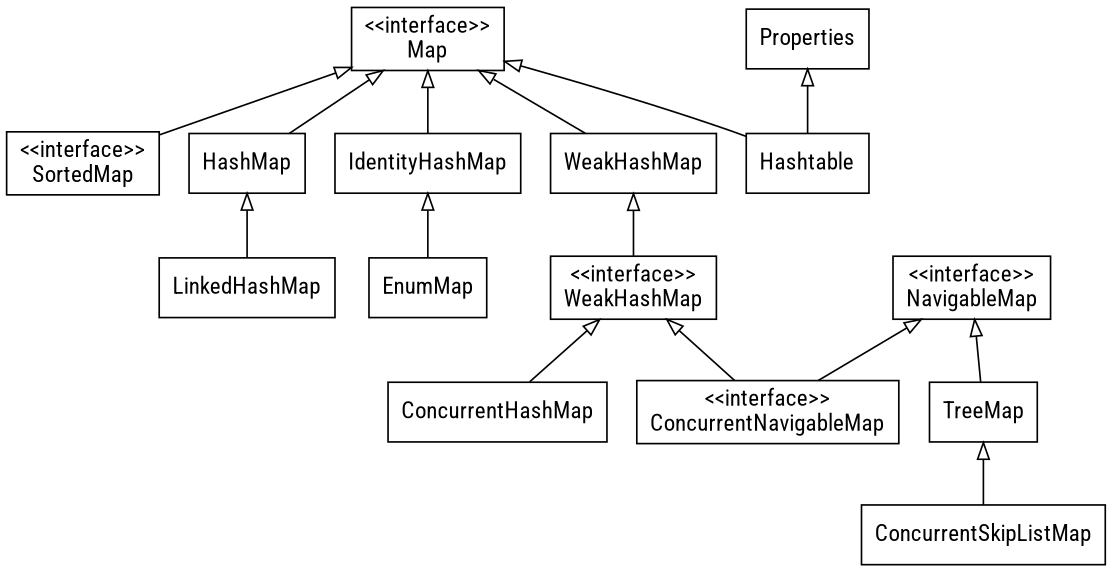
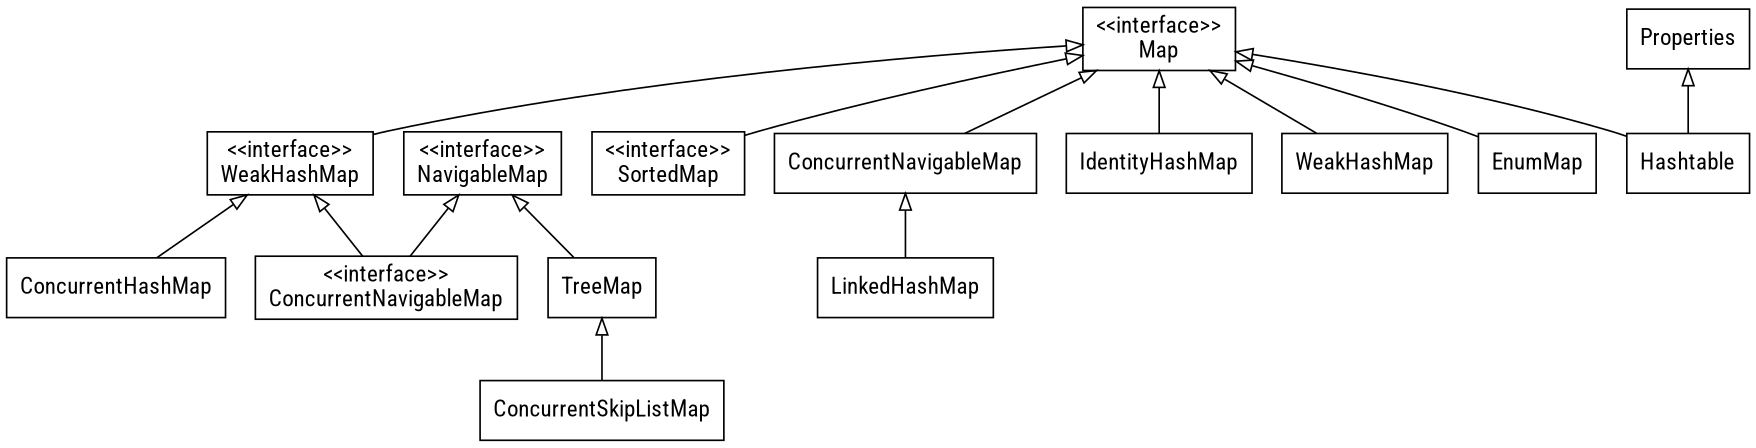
  digraph {
    fontname="Roboto Condensed"
    rankdir=BT
    node [fontname="Roboto Condensed" shape=record]
    edge [arrowhead=empty fontname="Roboto Condensed"]
    n1 [label="\<\<interface\>\>\nMap"]
    n2 [label="\<\<interface\>\>\nWeakHashMap"]
    n3 [label="\<\<interface\>\>\nNavigableMap"]
    n4 [label="\<\<interface\>\>\nSortedMap"]
    n5 [label="\<\<interface\>\>\nConcurrentNavigableMap"]
    Hashtable
    Properties
-   HashMap
+   HashMap [label=ConcurrentNavigableMap]
    IdentityHashMap
    WeakHashMap
    EnumMap
    LinkedHashMap
    ConcurrentHashMap
    ConcurrentSkipListMap
    TreeMap
-   n2 -> WeakHashMap
+   n2 -> n1
    n4 -> n1
    n5 -> n2
    n5 -> n3
    Hashtable -> n1
    Hashtable -> Properties
    HashMap -> n1
    IdentityHashMap -> n1
    WeakHashMap -> n1
-   EnumMap -> IdentityHashMap
+   EnumMap -> n1
    LinkedHashMap -> HashMap
    ConcurrentHashMap -> n2
    ConcurrentSkipListMap -> TreeMap
    TreeMap -> n3
  }
